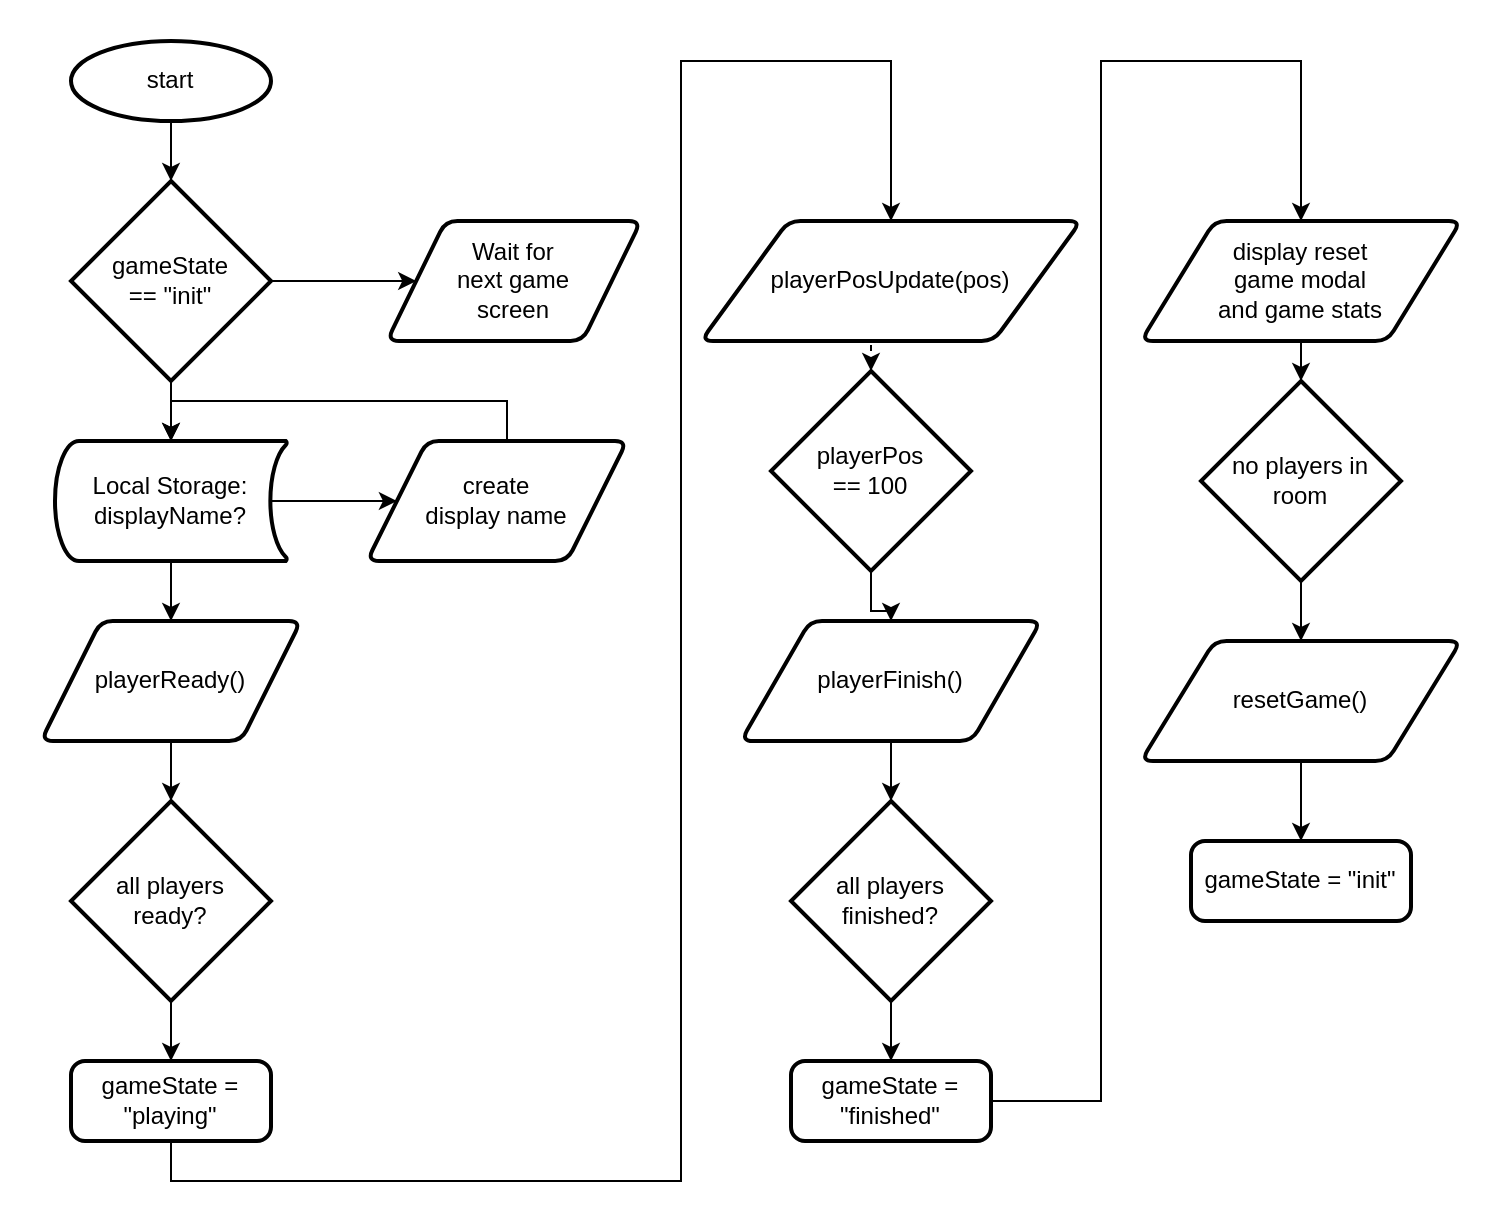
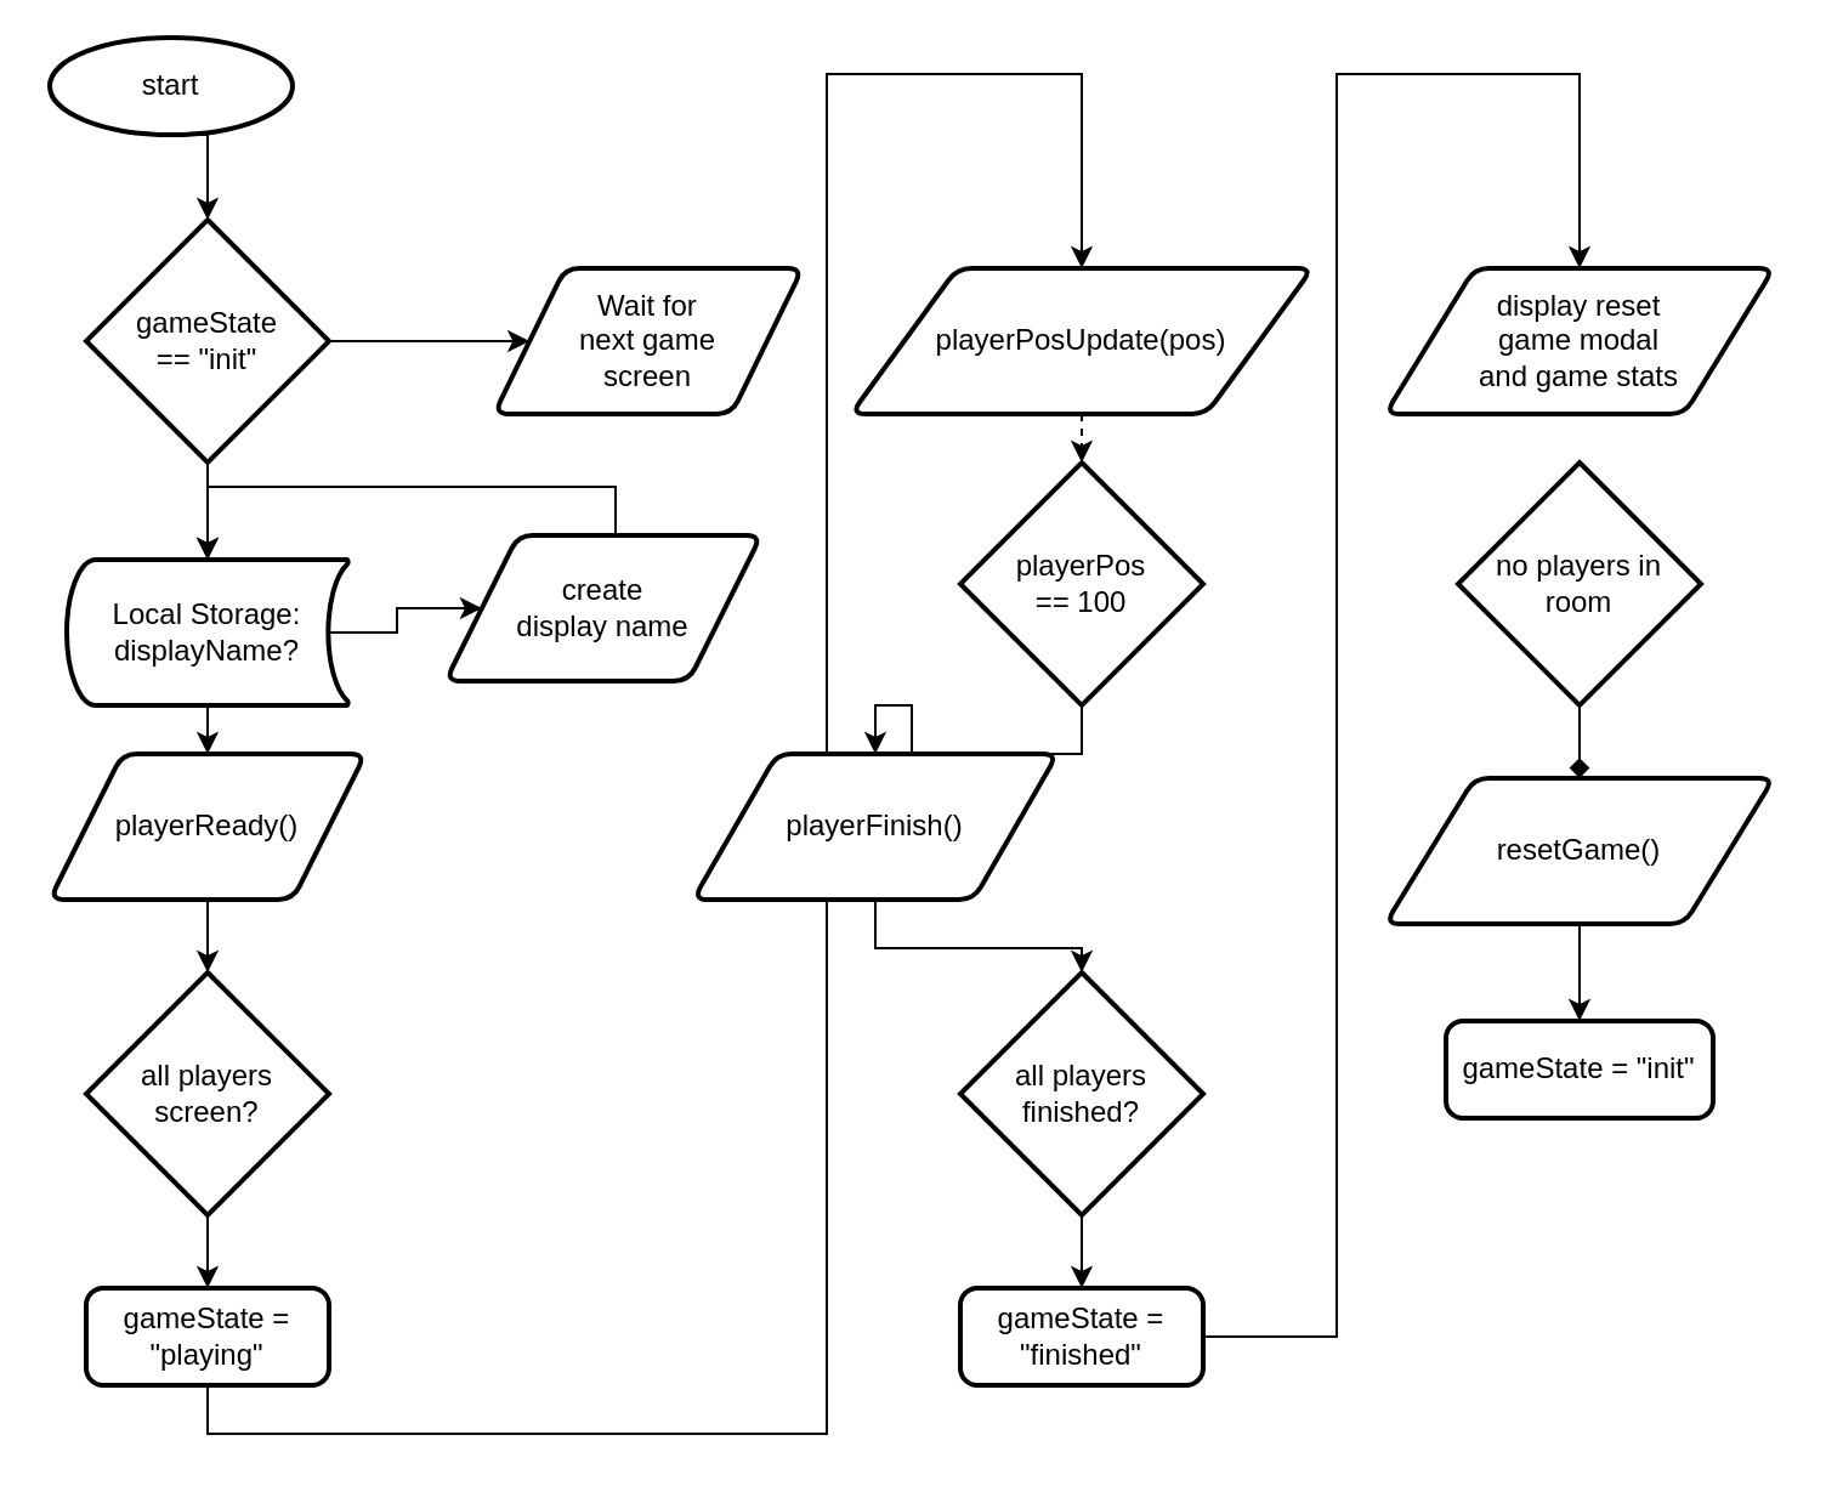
  <mxCell id="0" />
  <mxCell id="1" parent="0" />
  <mxCell id="2" style="edgeStyle=orthogonalEdgeStyle;rounded=0;orthogonalLoop=1;jettySize=auto;html=1;entryX=0.5;entryY=0;entryDx=0;entryDy=0;entryPerimeter=0;exitX=0.5;exitY=1;exitDx=0;exitDy=0;exitPerimeter=0;" edge="1" parent="1" source="13" target="7"><mxGeometry relative="1" as="geometry" /></mxCell>
  <mxCell id="3" style="edgeStyle=orthogonalEdgeStyle;rounded=0;orthogonalLoop=1;jettySize=auto;html=1;exitX=0.5;exitY=1;exitDx=0;exitDy=0;exitPerimeter=0;entryX=0.5;entryY=0;entryDx=0;entryDy=0;entryPerimeter=0;" edge="1" parent="1" source="4" target="13"><mxGeometry relative="1" as="geometry" /></mxCell>
- <mxCell id="4" value="start" style="strokeWidth=2;html=1;shape=mxgraph.flowchart.start_1;whiteSpace=wrap;" vertex="1" parent="1"><mxGeometry x="35" y="20" width="100" height="40" as="geometry" /></mxCell>
+ <mxCell id="4" value="start" style="strokeWidth=2;html=1;shape=mxgraph.flowchart.start_1;whiteSpace=wrap;" vertex="1" parent="1"><mxGeometry x="20" y="15" width="100" height="40" as="geometry" /></mxCell>
  <mxCell id="5" value="" style="edgeStyle=orthogonalEdgeStyle;rounded=0;orthogonalLoop=1;jettySize=auto;html=1;exitX=0.93;exitY=0.5;exitDx=0;exitDy=0;exitPerimeter=0;entryX=0;entryY=0.5;entryDx=0;entryDy=0;" edge="1" parent="1" source="7" target="9"><mxGeometry relative="1" as="geometry"><mxPoint x="221" y="250" as="targetPoint" /></mxGeometry></mxCell>
  <mxCell id="6" style="edgeStyle=orthogonalEdgeStyle;rounded=0;orthogonalLoop=1;jettySize=auto;html=1;exitX=0.5;exitY=1;exitDx=0;exitDy=0;exitPerimeter=0;entryX=0.5;entryY=0;entryDx=0;entryDy=0;" edge="1" parent="1" source="7" target="15"><mxGeometry relative="1" as="geometry" /></mxCell>
- <mxCell id="7" value="Local Storage:&lt;br&gt;displayName?" style="strokeWidth=2;html=1;shape=mxgraph.flowchart.stored_data;whiteSpace=wrap;" vertex="1" parent="1"><mxGeometry x="27" y="220" width="116" height="60" as="geometry" /></mxCell>
+ <mxCell id="7" value="Local Storage:&lt;br&gt;displayName?" style="strokeWidth=2;html=1;shape=mxgraph.flowchart.stored_data;whiteSpace=wrap;" vertex="1" parent="1"><mxGeometry x="27" y="230" width="116" height="60" as="geometry" /></mxCell>
  <mxCell id="8" style="edgeStyle=orthogonalEdgeStyle;rounded=0;orthogonalLoop=1;jettySize=auto;html=1;entryX=0.5;entryY=0;entryDx=0;entryDy=0;entryPerimeter=0;" edge="1" parent="1" source="9" target="7"><mxGeometry relative="1" as="geometry"><Array as="points"><mxPoint x="253" y="200" /><mxPoint x="85" y="200" /></Array></mxGeometry></mxCell>
  <mxCell id="9" value="create &lt;br&gt;display name" style="shape=parallelogram;html=1;strokeWidth=2;perimeter=parallelogramPerimeter;whiteSpace=wrap;rounded=1;arcSize=12;size=0.23;" vertex="1" parent="1"><mxGeometry x="183" y="220" width="130" height="60" as="geometry" /></mxCell>
  <mxCell id="10" style="edgeStyle=orthogonalEdgeStyle;rounded=0;orthogonalLoop=1;jettySize=auto;html=1;exitX=0.5;exitY=1;exitDx=0;exitDy=0;exitPerimeter=0;" edge="1" parent="1" source="11" target="17"><mxGeometry relative="1" as="geometry" /></mxCell>
- <mxCell id="11" value="all players&lt;br&gt;ready?" style="strokeWidth=2;html=1;shape=mxgraph.flowchart.decision;whiteSpace=wrap;" vertex="1" parent="1"><mxGeometry x="35" y="400" width="100" height="100" as="geometry" /></mxCell>
+ <mxCell id="11" value="all players&lt;br&gt;screen?" style="strokeWidth=2;html=1;shape=mxgraph.flowchart.decision;whiteSpace=wrap;" vertex="1" parent="1"><mxGeometry x="35" y="400" width="100" height="100" as="geometry" /></mxCell>
  <mxCell id="12" style="edgeStyle=orthogonalEdgeStyle;rounded=0;orthogonalLoop=1;jettySize=auto;html=1;" edge="1" parent="1" source="13" target="18"><mxGeometry relative="1" as="geometry" /></mxCell>
  <mxCell id="13" value="gameState&lt;br&gt;== &quot;init&quot;" style="strokeWidth=2;html=1;shape=mxgraph.flowchart.decision;whiteSpace=wrap;" vertex="1" parent="1"><mxGeometry x="35" y="90" width="100" height="100" as="geometry" /></mxCell>
  <mxCell id="14" style="edgeStyle=orthogonalEdgeStyle;rounded=0;orthogonalLoop=1;jettySize=auto;html=1;exitX=0.5;exitY=1;exitDx=0;exitDy=0;entryX=0.5;entryY=0;entryDx=0;entryDy=0;entryPerimeter=0;" edge="1" parent="1" source="15" target="11"><mxGeometry relative="1" as="geometry" /></mxCell>
  <mxCell id="15" value="playerReady()" style="shape=parallelogram;html=1;strokeWidth=2;perimeter=parallelogramPerimeter;whiteSpace=wrap;rounded=1;arcSize=12;size=0.23;" vertex="1" parent="1"><mxGeometry x="20" y="310" width="130" height="60" as="geometry" /></mxCell>
  <mxCell id="16" style="edgeStyle=orthogonalEdgeStyle;rounded=0;orthogonalLoop=1;jettySize=auto;html=1;exitX=0.5;exitY=1;exitDx=0;exitDy=0;entryX=0.5;entryY=0;entryDx=0;entryDy=0;" edge="1" parent="1" source="17" target="20"><mxGeometry relative="1" as="geometry"><mxPoint x="340" y="90" as="targetPoint" /><Array as="points"><mxPoint x="85" y="590" /><mxPoint x="340" y="590" /><mxPoint x="340" y="30" /><mxPoint x="445" y="30" /></Array></mxGeometry></mxCell>
  <mxCell id="17" value="gameState = &quot;playing&quot;" style="rounded=1;whiteSpace=wrap;html=1;absoluteArcSize=1;arcSize=14;strokeWidth=2;" vertex="1" parent="1"><mxGeometry x="35" y="530" width="100" height="40" as="geometry" /></mxCell>
- <mxCell id="18" value="Wait for&lt;br&gt;next game &lt;br&gt;screen" style="shape=parallelogram;html=1;strokeWidth=2;perimeter=parallelogramPerimeter;whiteSpace=wrap;rounded=1;arcSize=12;size=0.23;" vertex="1" parent="1"><mxGeometry x="193" y="110" width="127" height="60" as="geometry" /></mxCell>
+ <mxCell id="18" value="Wait for&lt;br&gt;next game &lt;br&gt;screen" style="shape=parallelogram;html=1;strokeWidth=2;perimeter=parallelogramPerimeter;whiteSpace=wrap;rounded=1;arcSize=12;size=0.23;" vertex="1" parent="1"><mxGeometry x="203" y="110" width="127" height="60" as="geometry" /></mxCell>
  <mxCell id="19" style="edgeStyle=orthogonalEdgeStyle;rounded=0;orthogonalLoop=1;jettySize=auto;html=1;exitX=0.5;exitY=1;exitDx=0;exitDy=0;entryX=0.5;entryY=0;entryDx=0;entryDy=0;entryPerimeter=0;dashed=1;" edge="1" parent="1" source="20" target="22"><mxGeometry relative="1" as="geometry" /></mxCell>
  <mxCell id="20" value="playerPosUpdate(pos)" style="shape=parallelogram;html=1;strokeWidth=2;perimeter=parallelogramPerimeter;whiteSpace=wrap;rounded=1;arcSize=12;size=0.23;" vertex="1" parent="1"><mxGeometry x="350" y="110" width="190" height="60" as="geometry" /></mxCell>
  <mxCell id="21" style="edgeStyle=orthogonalEdgeStyle;rounded=0;orthogonalLoop=1;jettySize=auto;html=1;exitX=0.5;exitY=1;exitDx=0;exitDy=0;exitPerimeter=0;" edge="1" parent="1" source="22" target="24"><mxGeometry relative="1" as="geometry" /></mxCell>
- <mxCell id="22" value="playerPos&lt;br&gt;== 100" style="strokeWidth=2;html=1;shape=mxgraph.flowchart.decision;whiteSpace=wrap;" vertex="1" parent="1"><mxGeometry x="385" y="185" width="100" height="100" as="geometry" /></mxCell>
+ <mxCell id="22" value="playerPos&lt;br&gt;== 100" style="strokeWidth=2;html=1;shape=mxgraph.flowchart.decision;whiteSpace=wrap;" vertex="1" parent="1"><mxGeometry x="395" y="190" width="100" height="100" as="geometry" /></mxCell>
  <mxCell id="23" style="edgeStyle=orthogonalEdgeStyle;rounded=0;orthogonalLoop=1;jettySize=auto;html=1;exitX=0.5;exitY=1;exitDx=0;exitDy=0;entryX=0.5;entryY=0;entryDx=0;entryDy=0;entryPerimeter=0;" edge="1" parent="1" source="24" target="26"><mxGeometry relative="1" as="geometry" /></mxCell>
- <mxCell id="24" value="playerFinish()" style="shape=parallelogram;html=1;strokeWidth=2;perimeter=parallelogramPerimeter;whiteSpace=wrap;rounded=1;arcSize=12;size=0.23;" vertex="1" parent="1"><mxGeometry x="370" y="310" width="150" height="60" as="geometry" /></mxCell>
+ <mxCell id="24" value="playerFinish()" style="shape=parallelogram;html=1;strokeWidth=2;perimeter=parallelogramPerimeter;whiteSpace=wrap;rounded=1;arcSize=12;size=0.23;" vertex="1" parent="1"><mxGeometry x="285" y="310" width="150" height="60" as="geometry" /></mxCell>
  <mxCell id="25" style="edgeStyle=orthogonalEdgeStyle;rounded=0;orthogonalLoop=1;jettySize=auto;html=1;exitX=0.5;exitY=1;exitDx=0;exitDy=0;exitPerimeter=0;" edge="1" parent="1" source="26" target="28"><mxGeometry relative="1" as="geometry" /></mxCell>
  <mxCell id="26" value="all players&lt;br&gt;finished?" style="strokeWidth=2;html=1;shape=mxgraph.flowchart.decision;whiteSpace=wrap;" vertex="1" parent="1"><mxGeometry x="395" y="400" width="100" height="100" as="geometry" /></mxCell>
  <mxCell id="27" style="edgeStyle=orthogonalEdgeStyle;rounded=0;orthogonalLoop=1;jettySize=auto;html=1;entryX=0.5;entryY=0;entryDx=0;entryDy=0;" edge="1" parent="1" source="28" target="30"><mxGeometry relative="1" as="geometry"><mxPoint x="580" y="240" as="targetPoint" /><Array as="points"><mxPoint x="550" y="550" /><mxPoint x="550" y="30" /><mxPoint x="650" y="30" /></Array></mxGeometry></mxCell>
  <mxCell id="28" value="gameState = &quot;finished&quot;" style="rounded=1;whiteSpace=wrap;html=1;absoluteArcSize=1;arcSize=14;strokeWidth=2;" vertex="1" parent="1"><mxGeometry x="395" y="530" width="100" height="40" as="geometry" /></mxCell>
- <mxCell id="29" style="edgeStyle=orthogonalEdgeStyle;rounded=0;orthogonalLoop=1;jettySize=auto;html=1;exitX=0.5;exitY=1;exitDx=0;exitDy=0;" edge="1" parent="1" source="30" target="32"><mxGeometry relative="1" as="geometry" /></mxCell>
  <mxCell id="30" value="display reset&lt;br&gt;game modal&lt;br&gt;and game stats" style="shape=parallelogram;html=1;strokeWidth=2;perimeter=parallelogramPerimeter;whiteSpace=wrap;rounded=1;arcSize=12;size=0.23;" vertex="1" parent="1"><mxGeometry x="570" y="110" width="160" height="60" as="geometry" /></mxCell>
- <mxCell id="31" style="edgeStyle=orthogonalEdgeStyle;rounded=0;orthogonalLoop=1;jettySize=auto;html=1;exitX=0.5;exitY=1;exitDx=0;exitDy=0;exitPerimeter=0;entryX=0.5;entryY=0;entryDx=0;entryDy=0;" edge="1" parent="1" source="32" target="34"><mxGeometry relative="1" as="geometry" /></mxCell>
+ <mxCell id="31" style="edgeStyle=orthogonalEdgeStyle;rounded=0;orthogonalLoop=1;jettySize=auto;html=1;exitX=0.5;exitY=1;exitDx=0;exitDy=0;exitPerimeter=0;entryX=0.5;entryY=0;entryDx=0;entryDy=0;endArrow=diamond;" edge="1" parent="1" source="32" target="34"><mxGeometry relative="1" as="geometry" /></mxCell>
  <mxCell id="32" value="no players in room" style="strokeWidth=2;html=1;shape=mxgraph.flowchart.decision;whiteSpace=wrap;" vertex="1" parent="1"><mxGeometry x="600" y="190" width="100" height="100" as="geometry" /></mxCell>
  <mxCell id="33" style="edgeStyle=orthogonalEdgeStyle;rounded=0;orthogonalLoop=1;jettySize=auto;html=1;exitX=0.5;exitY=1;exitDx=0;exitDy=0;entryX=0.5;entryY=0;entryDx=0;entryDy=0;" edge="1" parent="1" source="34" target="35"><mxGeometry relative="1" as="geometry" /></mxCell>
  <mxCell id="34" value="resetGame()" style="shape=parallelogram;html=1;strokeWidth=2;perimeter=parallelogramPerimeter;whiteSpace=wrap;rounded=1;arcSize=12;size=0.23;" vertex="1" parent="1"><mxGeometry x="570" y="320" width="160" height="60" as="geometry" /></mxCell>
  <mxCell id="35" value="gameState = &quot;init&quot;" style="rounded=1;whiteSpace=wrap;html=1;absoluteArcSize=1;arcSize=14;strokeWidth=2;" vertex="1" parent="1"><mxGeometry x="595" y="420" width="110" height="40" as="geometry" /></mxCell>
